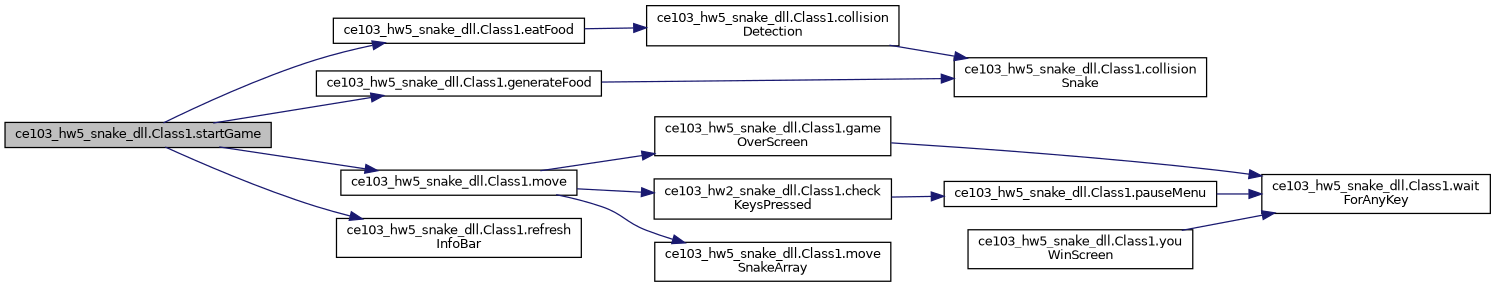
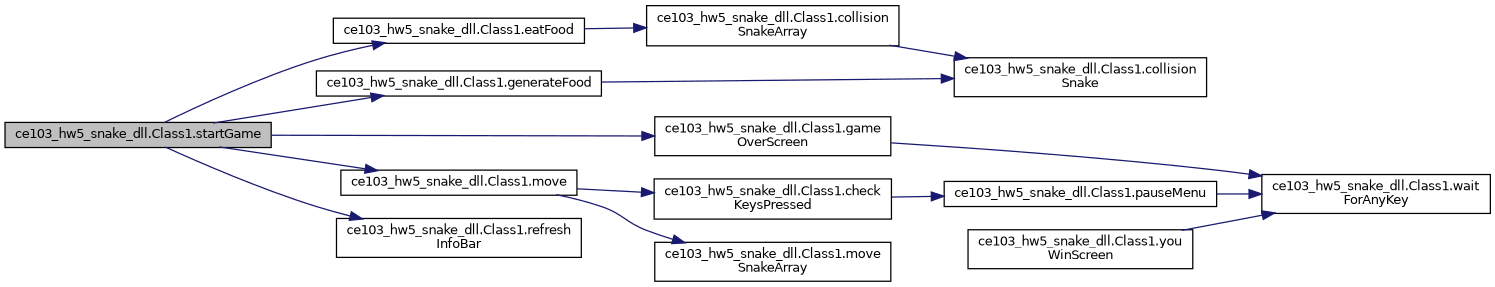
  digraph {
    rankdir=LR
    node [color=black fillcolor=white fontname=Helvetica fontsize=10 shape=record style=filled]
    edge [color=midnightblue fontname=Helvetica fontsize=10 labelfontname=Helvetica labelfontsize=10 style=solid]
    n1 [fillcolor=grey75 fontcolor=black height=0.2 label="ce103_hw5_snake_dll.Class1.startGame" width=0.4]
    n2 [height=0.2 label="ce103_hw5_snake_dll.Class1.eatFood" width=0.4]
    n3 [height=0.2 label="ce103_hw5_snake_dll.Class1.game\lOverScreen" width=0.4]
    n4 [height=0.2 label="ce103_hw5_snake_dll.Class1.generateFood" width=0.4]
    n5 [height=0.2 label="ce103_hw5_snake_dll.Class1.move" width=0.4]
    n6 [height=0.2 label="ce103_hw5_snake_dll.Class1.refresh\lInfoBar" width=0.4]
-   n7 [height=0.2 label="ce103_hw2_snake_dll.Class1.check\lKeysPressed" width=0.4]
+   n7 [height=0.2 label="ce103_hw5_snake_dll.Class1.check\lKeysPressed" width=0.4]
    n8 [height=0.2 label="ce103_hw5_snake_dll.Class1.pauseMenu" width=0.4]
-   n9 [height=0.2 label="ce103_hw5_snake_dll.Class1.collision\lDetection" width=0.4]
+   n9 [height=0.2 label="ce103_hw5_snake_dll.Class1.collision\lSnakeArray" width=0.4]
    n10 [height=0.2 label="ce103_hw5_snake_dll.Class1.collision\lSnake" width=0.4]
    n11 [height=0.2 label="ce103_hw5_snake_dll.Class1.wait\lForAnyKey" width=0.4]
    n12 [height=0.2 label="ce103_hw5_snake_dll.Class1.move\lSnakeArray" width=0.4]
    n13 [height=0.2 label="ce103_hw5_snake_dll.Class1.you\lWinScreen" width=0.4]
    n1 -> n2
-   n5 -> n3
+   n1 -> n3
    n1 -> n4
    n1 -> n5
    n1 -> n6
    n2 -> n9
    n3 -> n11
    n4 -> n10
    n5 -> n7
    n5 -> n12
    n7 -> n8
    n8 -> n11
    n9 -> n10
    n13 -> n11
  }
